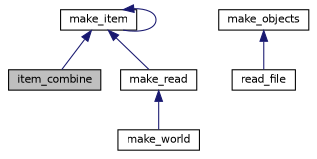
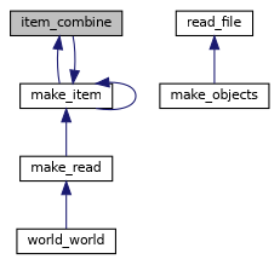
  digraph {
    rankdir=TB
    node [color=black fillcolor=white fontname=Helvetica fontsize=10 shape=record style=filled]
    edge [color=midnightblue dir=back fontname=Helvetica fontsize=10 labelfontname=Helvetica labelfontsize=10 style=solid]
    n1 [fillcolor=grey75 fontcolor=black height=0.2 label=item_combine width=0.4]
    n2 [height=0.2 label=make_item width=0.4]
    n3 [height=0.2 label=make_read width=0.4]
-   n4 [height=0.2 label=make_world width=0.4]
+   n4 [height=0.2 label=world_world width=0.4]
    n5 [height=0.2 label=make_objects width=0.4]
    n6 [height=0.2 label=read_file width=0.4]
+   n1 -> n2
    n2 -> n1
    n2 -> n2
    n2 -> n3
    n3 -> n4
-   n5 -> n6
+   n6 -> n5
  }
